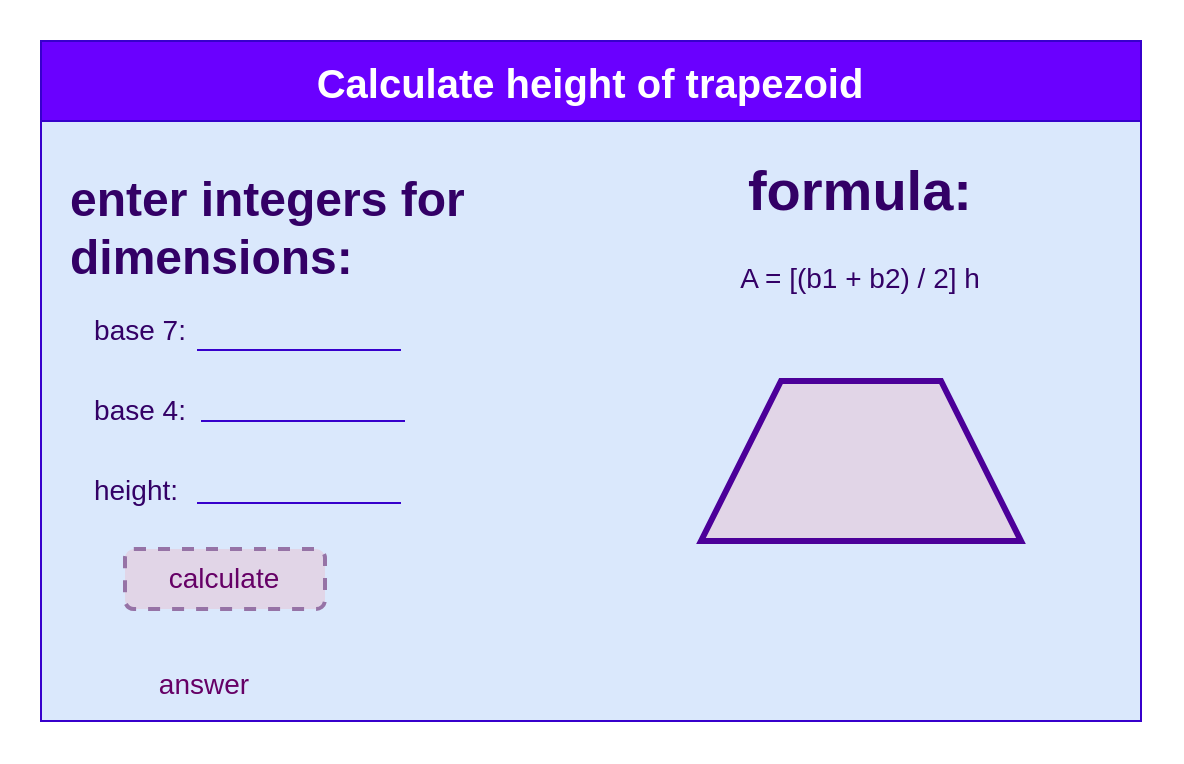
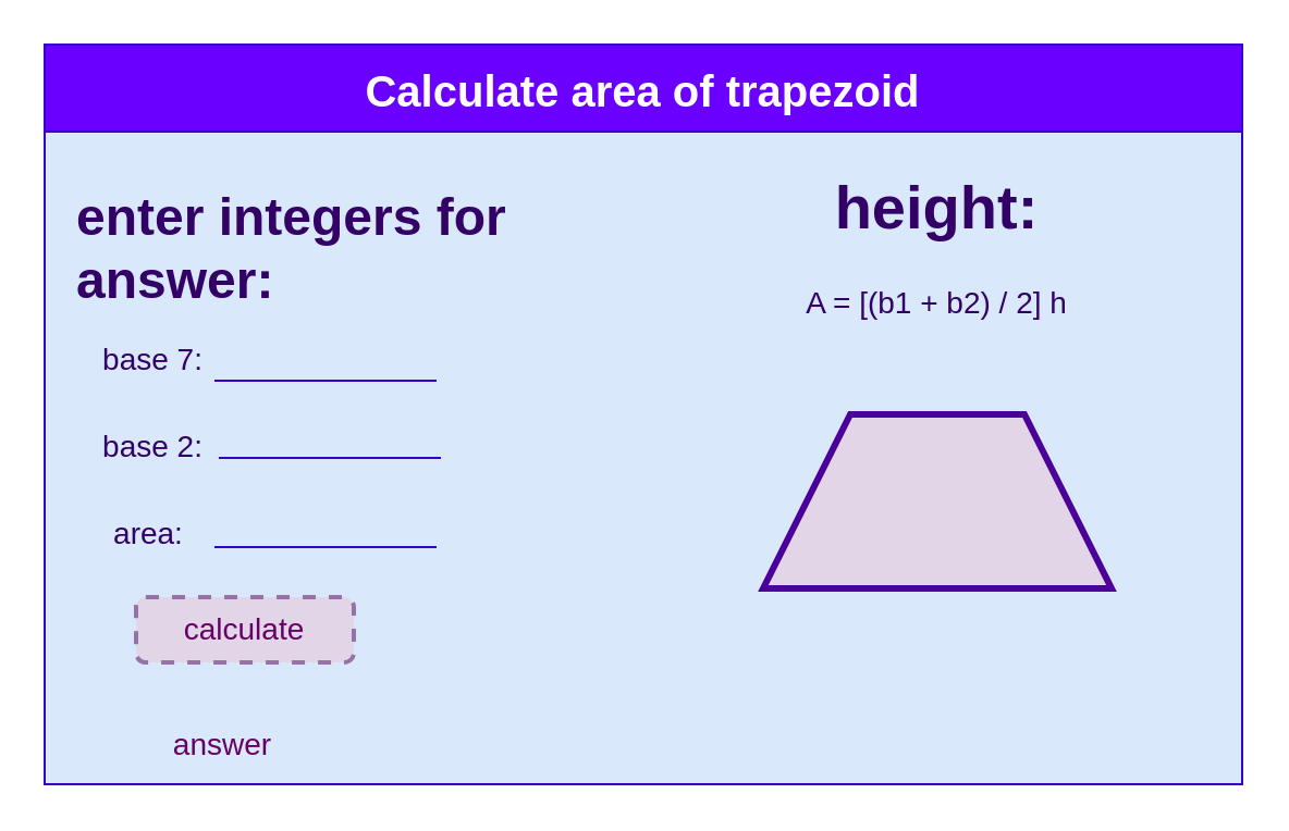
  <mxCell id="0" />
  <mxCell id="1" parent="0" />
  <mxCell id="2" value="" style="rounded=0;whiteSpace=wrap;html=1;fontSize=14;fillColor=#dae8fc;strokeColor=#6c8ebf;" vertex="1" parent="1"><mxGeometry x="20" y="50" width="550" height="310" as="geometry" /></mxCell>
- <mxCell id="3" value="Calculate height of trapezoid" style="swimlane;startSize=40;fillColor=#6a00ff;strokeColor=#3700CC;fontColor=#ffffff;fontSize=20;" vertex="1" parent="1"><mxGeometry x="20" y="20" width="550" height="340" as="geometry" /></mxCell>
- <mxCell id="4" value="&lt;h1&gt;&lt;font color=&quot;#330066&quot;&gt;enter integers for dimensions:&lt;/font&gt;&lt;/h1&gt;&lt;p&gt;&lt;br&gt;&lt;/p&gt;" style="text;html=1;strokeColor=none;fillColor=none;spacing=5;spacingTop=-20;whiteSpace=wrap;overflow=hidden;rounded=0;" vertex="1" parent="3"><mxGeometry x="10" y="60" width="270" height="120" as="geometry" /></mxCell>
+ <mxCell id="3" value="Calculate area of trapezoid" style="swimlane;startSize=40;fillColor=#6a00ff;strokeColor=#3700CC;fontColor=#ffffff;fontSize=20;" vertex="1" parent="1"><mxGeometry x="20" y="20" width="550" height="340" as="geometry" /></mxCell>
+ <mxCell id="4" value="&lt;h1&gt;&lt;font color=&quot;#330066&quot;&gt;enter integers for answer:&lt;/font&gt;&lt;/h1&gt;&lt;p&gt;&lt;br&gt;&lt;/p&gt;" style="text;html=1;strokeColor=none;fillColor=none;spacing=5;spacingTop=-20;whiteSpace=wrap;overflow=hidden;rounded=0;" vertex="1" parent="3"><mxGeometry x="10" y="60" width="270" height="120" as="geometry" /></mxCell>
  <mxCell id="5" value="&lt;font style=&quot;font-size: 14px&quot; color=&quot;#330066&quot;&gt;base 7:&lt;/font&gt;" style="text;html=1;strokeColor=none;fillColor=none;align=center;verticalAlign=middle;whiteSpace=wrap;rounded=0;" vertex="1" parent="3"><mxGeometry x="20" y="130" width="60" height="30" as="geometry" /></mxCell>
- <mxCell id="6" value="&lt;font style=&quot;font-size: 14px&quot; color=&quot;#330066&quot;&gt;base 4:&lt;/font&gt;" style="text;html=1;strokeColor=none;fillColor=none;align=center;verticalAlign=middle;whiteSpace=wrap;rounded=0;" vertex="1" parent="3"><mxGeometry x="20" y="170" width="60" height="30" as="geometry" /></mxCell>
- <mxCell id="7" value="&lt;font style=&quot;font-size: 14px&quot; color=&quot;#330066&quot;&gt;height:&lt;/font&gt;" style="text;html=1;strokeColor=none;fillColor=none;align=center;verticalAlign=middle;whiteSpace=wrap;rounded=0;" vertex="1" parent="3"><mxGeometry x="18" y="210" width="60" height="30" as="geometry" /></mxCell>
+ <mxCell id="6" value="&lt;font style=&quot;font-size: 14px&quot; color=&quot;#330066&quot;&gt;base 2:&lt;/font&gt;" style="text;html=1;strokeColor=none;fillColor=none;align=center;verticalAlign=middle;whiteSpace=wrap;rounded=0;" vertex="1" parent="3"><mxGeometry x="20" y="170" width="60" height="30" as="geometry" /></mxCell>
+ <mxCell id="7" value="&lt;font style=&quot;font-size: 14px&quot; color=&quot;#330066&quot;&gt;area:&lt;/font&gt;" style="text;html=1;strokeColor=none;fillColor=none;align=center;verticalAlign=middle;whiteSpace=wrap;rounded=0;" vertex="1" parent="3"><mxGeometry x="18" y="210" width="60" height="30" as="geometry" /></mxCell>
  <mxCell id="8" value="" style="endArrow=none;html=1;fontSize=14;exitX=1;exitY=0.5;exitDx=0;exitDy=0;fillColor=#6a00ff;strokeColor=#3700CC;" edge="1" parent="3"><mxGeometry width="50" height="50" relative="1" as="geometry"><mxPoint x="80" y="190" as="sourcePoint" /><mxPoint x="182" y="190" as="targetPoint" /></mxGeometry></mxCell>
  <mxCell id="9" value="" style="endArrow=none;html=1;fontSize=14;exitX=1;exitY=0.5;exitDx=0;exitDy=0;fillColor=#6a00ff;strokeColor=#3700CC;" edge="1" parent="3"><mxGeometry width="50" height="50" relative="1" as="geometry"><mxPoint x="78" y="154.5" as="sourcePoint" /><mxPoint x="180" y="154.5" as="targetPoint" /></mxGeometry></mxCell>
  <mxCell id="10" value="" style="endArrow=none;html=1;fontSize=14;exitX=1;exitY=0.5;exitDx=0;exitDy=0;fillColor=#6a00ff;strokeColor=#3700CC;" edge="1" parent="1"><mxGeometry width="50" height="50" relative="1" as="geometry"><mxPoint x="98" y="251" as="sourcePoint" /><mxPoint x="200" y="251" as="targetPoint" /></mxGeometry></mxCell>
  <mxCell id="11" value="" style="shape=trapezoid;perimeter=trapezoidPerimeter;whiteSpace=wrap;html=1;fixedSize=1;fontSize=14;fillColor=#e1d5e7;size=40;strokeColor=#4C0099;strokeWidth=3;" vertex="1" parent="1"><mxGeometry x="350" y="190" width="160" height="80" as="geometry" /></mxCell>
- <mxCell id="12" value="&lt;h1&gt;formula:&lt;/h1&gt;&lt;p&gt;A = [(b1 + b2) / 2] h&lt;/p&gt;" style="text;html=1;strokeColor=none;fillColor=none;spacing=5;spacingTop=-20;whiteSpace=wrap;overflow=hidden;rounded=0;fontSize=14;fontColor=#330066;align=center;" vertex="1" parent="1"><mxGeometry x="335" y="70" width="190" height="120" as="geometry" /></mxCell>
+ <mxCell id="12" value="&lt;h1&gt;height:&lt;/h1&gt;&lt;p&gt;A = [(b1 + b2) / 2] h&lt;/p&gt;" style="text;html=1;strokeColor=none;fillColor=none;spacing=5;spacingTop=-20;whiteSpace=wrap;overflow=hidden;rounded=0;fontSize=14;fontColor=#330066;align=center;" vertex="1" parent="1"><mxGeometry x="335" y="70" width="190" height="120" as="geometry" /></mxCell>
  <mxCell id="13" value="&lt;font color=&quot;#660066&quot;&gt;calculate&lt;/font&gt;" style="rounded=1;whiteSpace=wrap;html=1;fontSize=14;strokeColor=#9673a6;strokeWidth=2;fillColor=#e1d5e7;dashed=1;" vertex="1" parent="1"><mxGeometry x="62" y="274" width="100" height="30" as="geometry" /></mxCell>
  <mxCell id="14" value="&lt;font style=&quot;font-size: 14px&quot;&gt;answer&lt;/font&gt;" style="text;html=1;strokeColor=none;fillColor=none;align=center;verticalAlign=middle;whiteSpace=wrap;rounded=0;fontSize=20;fontColor=#660066;" vertex="1" parent="1"><mxGeometry x="72" y="324" width="60" height="30" as="geometry" /></mxCell>
